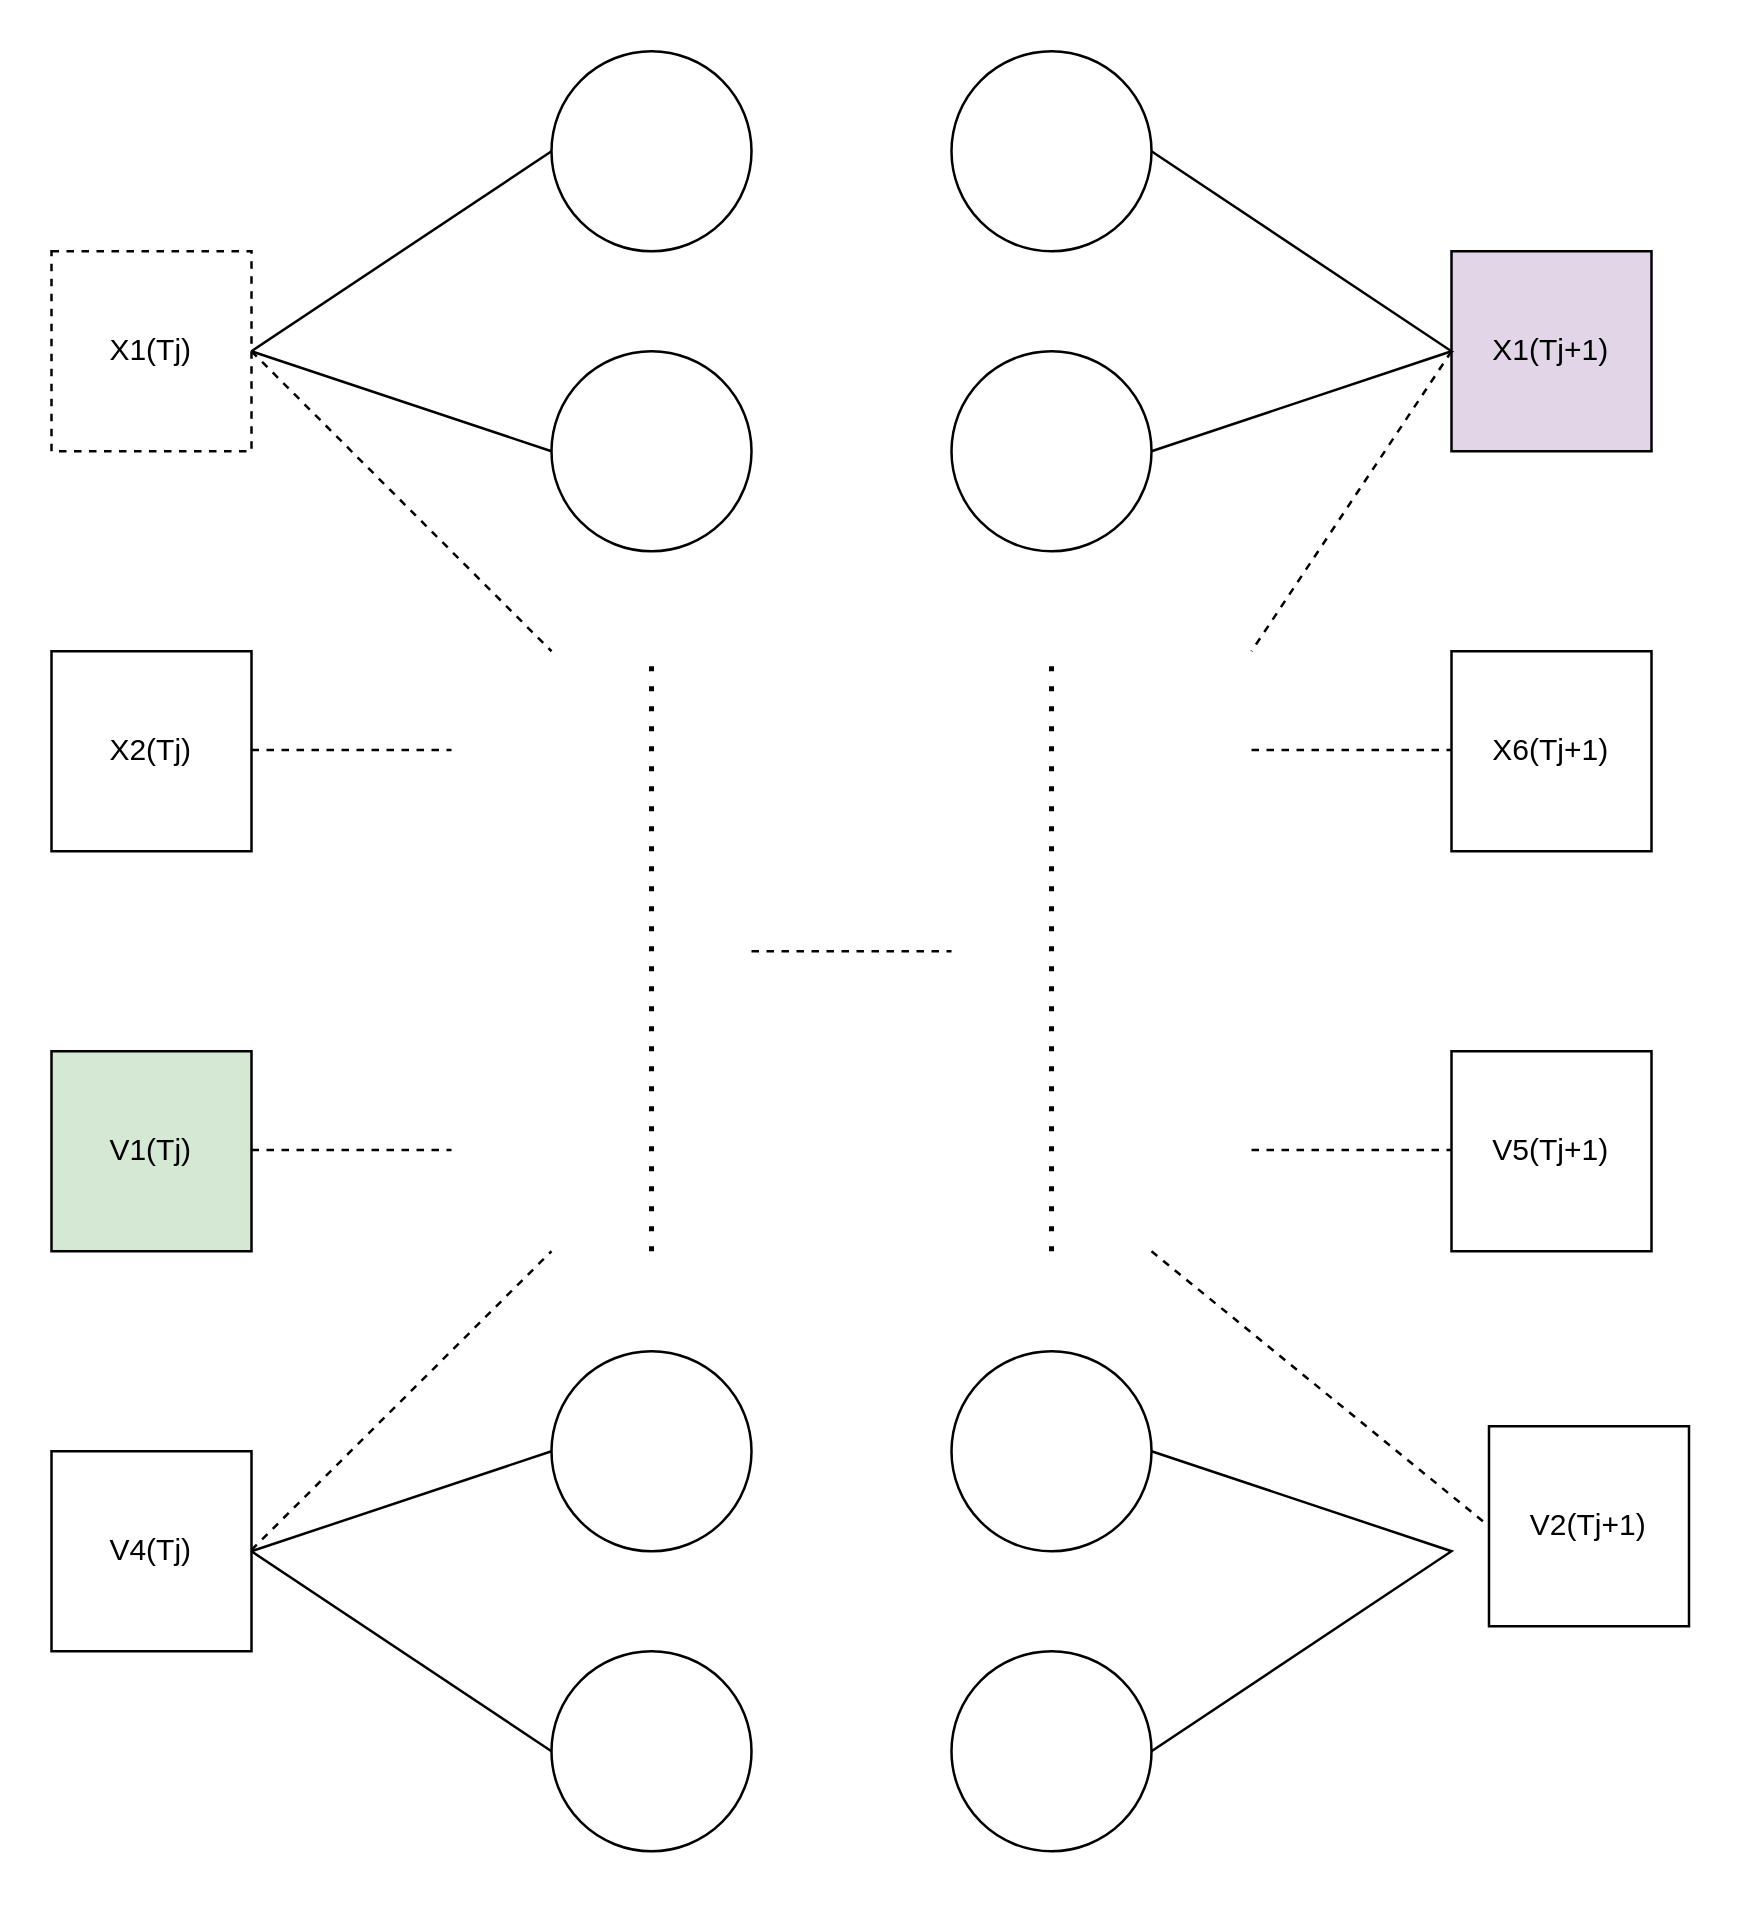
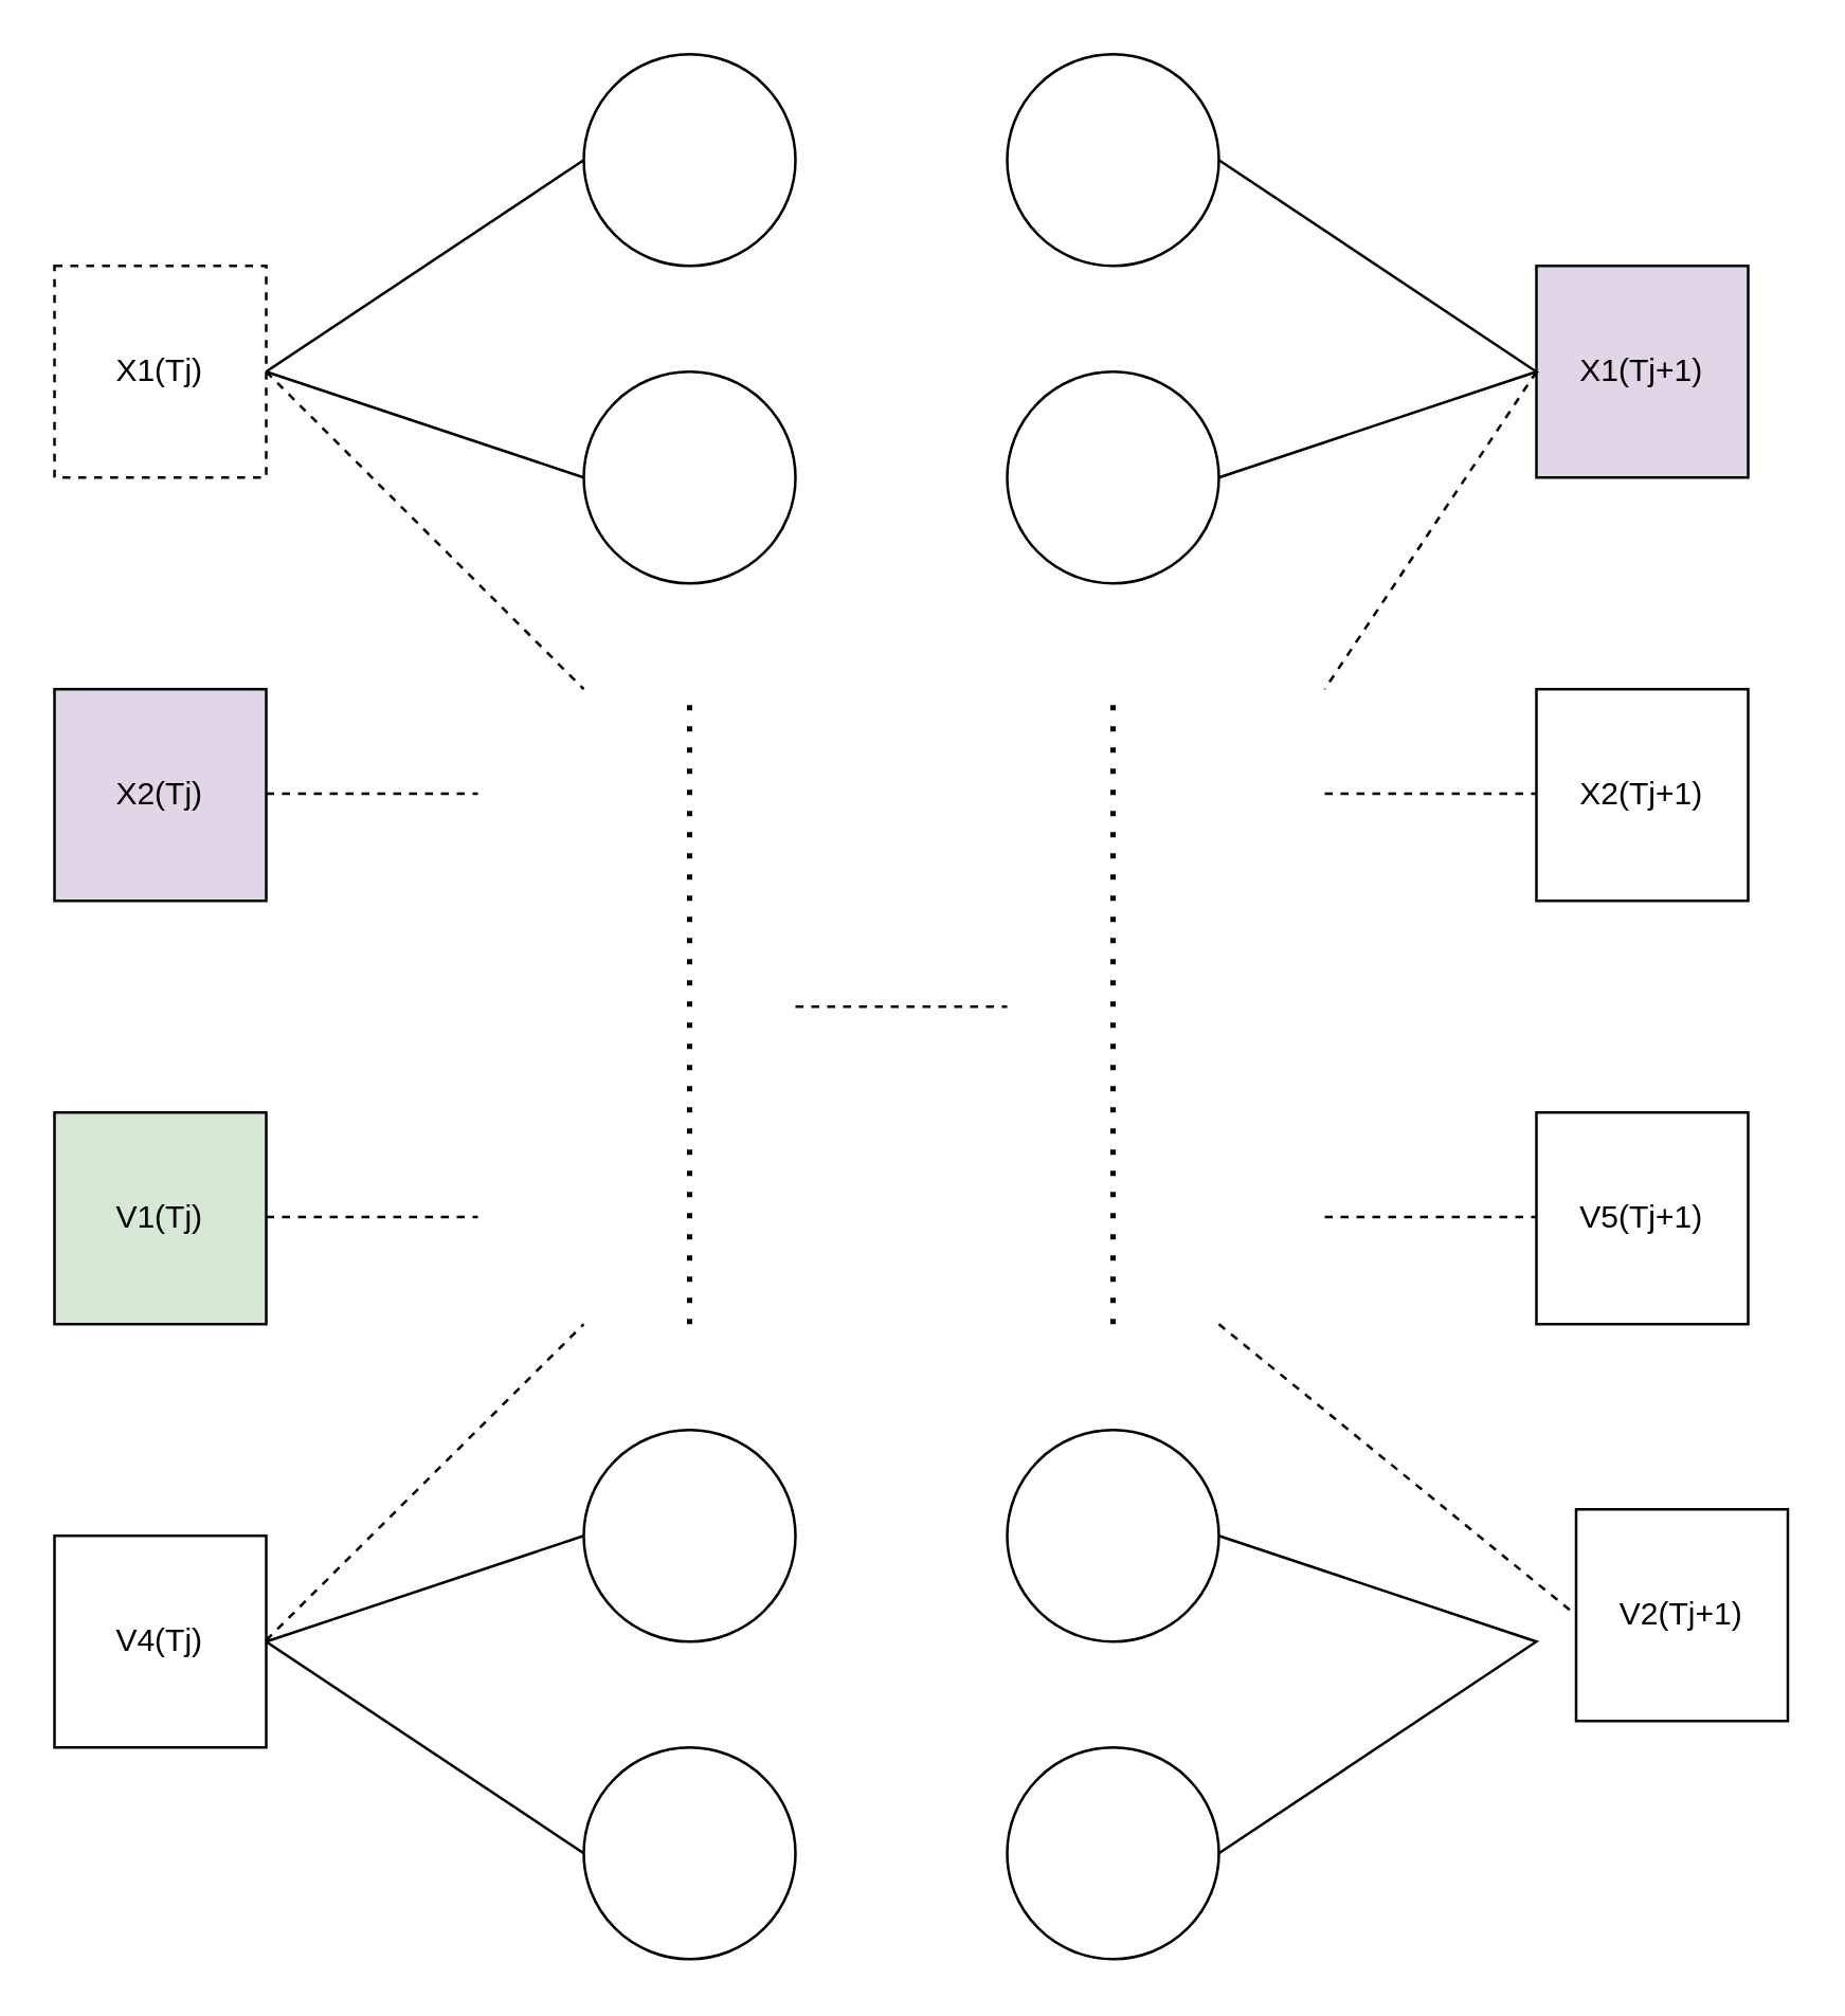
  <mxCell id="0" />
  <mxCell id="1" parent="0" />
  <mxCell id="2" value="" style="ellipse;whiteSpace=wrap;html=1;aspect=fixed;" vertex="1" parent="1"><mxGeometry x="220" y="20" width="80" height="80" as="geometry" /></mxCell>
  <mxCell id="3" value="X1(Tj)" style="whiteSpace=wrap;html=1;aspect=fixed;dashed=1;" vertex="1" parent="1"><mxGeometry x="20" y="100" width="80" height="80" as="geometry" /></mxCell>
- <mxCell id="4" value="X2(Tj)" style="whiteSpace=wrap;html=1;aspect=fixed;" vertex="1" parent="1"><mxGeometry x="20" y="260" width="80" height="80" as="geometry" /></mxCell>
+ <mxCell id="4" value="X2(Tj)" style="whiteSpace=wrap;html=1;aspect=fixed;fillColor=#e1d5e7;" vertex="1" parent="1"><mxGeometry x="20" y="260" width="80" height="80" as="geometry" /></mxCell>
  <mxCell id="5" value="V1(Tj)" style="whiteSpace=wrap;html=1;aspect=fixed;fillColor=#d5e8d4;" vertex="1" parent="1"><mxGeometry x="20" y="420" width="80" height="80" as="geometry" /></mxCell>
  <mxCell id="6" value="V4(Tj)" style="whiteSpace=wrap;html=1;aspect=fixed;" vertex="1" parent="1"><mxGeometry x="20" y="580" width="80" height="80" as="geometry" /></mxCell>
  <mxCell id="7" value="" style="ellipse;whiteSpace=wrap;html=1;aspect=fixed;" vertex="1" parent="1"><mxGeometry x="220" y="140" width="80" height="80" as="geometry" /></mxCell>
  <mxCell id="8" value="" style="ellipse;whiteSpace=wrap;html=1;aspect=fixed;" vertex="1" parent="1"><mxGeometry x="220" y="660" width="80" height="80" as="geometry" /></mxCell>
  <mxCell id="9" value="" style="ellipse;whiteSpace=wrap;html=1;aspect=fixed;" vertex="1" parent="1"><mxGeometry x="220" y="540" width="80" height="80" as="geometry" /></mxCell>
  <mxCell id="10" value="" style="endArrow=none;dashed=1;html=1;dashPattern=1 3;strokeWidth=2;rounded=0;" edge="1" parent="1"><mxGeometry width="50" height="50" relative="1" as="geometry"><mxPoint x="260" y="500" as="sourcePoint" /><mxPoint x="260" y="260" as="targetPoint" /></mxGeometry></mxCell>
  <mxCell id="11" value="" style="endArrow=none;html=1;rounded=0;exitX=1;exitY=0.5;exitDx=0;exitDy=0;entryX=0;entryY=0.5;entryDx=0;entryDy=0;" edge="1" parent="1" source="3" target="2"><mxGeometry width="50" height="50" relative="1" as="geometry"><mxPoint x="110" y="150" as="sourcePoint" /><mxPoint x="160" y="100" as="targetPoint" /></mxGeometry></mxCell>
  <mxCell id="12" value="" style="endArrow=none;dashed=1;html=1;rounded=0;exitX=1;exitY=0.5;exitDx=0;exitDy=0;" edge="1" parent="1" source="3"><mxGeometry width="50" height="50" relative="1" as="geometry"><mxPoint x="120" y="240" as="sourcePoint" /><mxPoint x="220" y="260" as="targetPoint" /></mxGeometry></mxCell>
  <mxCell id="13" value="" style="endArrow=none;dashed=1;html=1;rounded=0;" edge="1" parent="1"><mxGeometry width="50" height="50" relative="1" as="geometry"><mxPoint x="300" y="380" as="sourcePoint" /><mxPoint x="380" y="380" as="targetPoint" /></mxGeometry></mxCell>
  <mxCell id="14" value="" style="ellipse;whiteSpace=wrap;html=1;aspect=fixed;" vertex="1" parent="1"><mxGeometry x="380" y="20" width="80" height="80" as="geometry" /></mxCell>
  <mxCell id="15" value="" style="ellipse;whiteSpace=wrap;html=1;aspect=fixed;" vertex="1" parent="1"><mxGeometry x="380" y="140" width="80" height="80" as="geometry" /></mxCell>
  <mxCell id="16" value="" style="ellipse;whiteSpace=wrap;html=1;aspect=fixed;" vertex="1" parent="1"><mxGeometry x="380" y="660" width="80" height="80" as="geometry" /></mxCell>
  <mxCell id="17" value="" style="ellipse;whiteSpace=wrap;html=1;aspect=fixed;" vertex="1" parent="1"><mxGeometry x="380" y="540" width="80" height="80" as="geometry" /></mxCell>
  <mxCell id="18" value="" style="endArrow=none;dashed=1;html=1;dashPattern=1 3;strokeWidth=2;rounded=0;" edge="1" parent="1"><mxGeometry width="50" height="50" relative="1" as="geometry"><mxPoint x="420" y="500" as="sourcePoint" /><mxPoint x="420" y="260" as="targetPoint" /></mxGeometry></mxCell>
  <mxCell id="19" value="" style="endArrow=none;dashed=1;html=1;rounded=0;" edge="1" parent="1"><mxGeometry width="50" height="50" relative="1" as="geometry"><mxPoint x="500" y="299.5" as="sourcePoint" /><mxPoint x="580" y="299.5" as="targetPoint" /></mxGeometry></mxCell>
  <mxCell id="20" value="" style="endArrow=none;html=1;rounded=0;exitX=1;exitY=0.5;exitDx=0;exitDy=0;entryX=0;entryY=0.5;entryDx=0;entryDy=0;" edge="1" parent="1" source="3" target="7"><mxGeometry width="50" height="50" relative="1" as="geometry"><mxPoint x="370" y="320" as="sourcePoint" /><mxPoint x="420" y="270" as="targetPoint" /></mxGeometry></mxCell>
  <mxCell id="21" value="" style="endArrow=none;dashed=1;html=1;rounded=0;" edge="1" parent="1"><mxGeometry width="50" height="50" relative="1" as="geometry"><mxPoint x="100" y="299.5" as="sourcePoint" /><mxPoint x="180" y="299.5" as="targetPoint" /></mxGeometry></mxCell>
  <mxCell id="22" value="" style="endArrow=none;dashed=1;html=1;rounded=0;" edge="1" parent="1"><mxGeometry width="50" height="50" relative="1" as="geometry"><mxPoint x="100" y="459.5" as="sourcePoint" /><mxPoint x="180" y="459.5" as="targetPoint" /></mxGeometry></mxCell>
  <mxCell id="23" value="" style="endArrow=none;dashed=1;html=1;rounded=0;" edge="1" parent="1"><mxGeometry width="50" height="50" relative="1" as="geometry"><mxPoint x="100" y="619.5" as="sourcePoint" /><mxPoint x="220" y="500" as="targetPoint" /></mxGeometry></mxCell>
  <mxCell id="24" value="" style="endArrow=none;html=1;rounded=0;exitX=1;exitY=0.5;exitDx=0;exitDy=0;entryX=0;entryY=0.5;entryDx=0;entryDy=0;" edge="1" parent="1" source="6" target="9"><mxGeometry width="50" height="50" relative="1" as="geometry"><mxPoint x="370" y="520" as="sourcePoint" /><mxPoint x="420" y="470" as="targetPoint" /></mxGeometry></mxCell>
  <mxCell id="25" value="" style="endArrow=none;html=1;rounded=0;exitX=1;exitY=0.5;exitDx=0;exitDy=0;entryX=0;entryY=0.5;entryDx=0;entryDy=0;" edge="1" parent="1" source="6" target="8"><mxGeometry width="50" height="50" relative="1" as="geometry"><mxPoint x="120" y="710" as="sourcePoint" /><mxPoint x="170" y="660" as="targetPoint" /></mxGeometry></mxCell>
  <mxCell id="26" value="X1(Tj+1)" style="whiteSpace=wrap;html=1;aspect=fixed;fillColor=#e1d5e7;" vertex="1" parent="1"><mxGeometry x="580" y="100" width="80" height="80" as="geometry" /></mxCell>
- <mxCell id="27" value="X6(Tj+1)" style="whiteSpace=wrap;html=1;aspect=fixed;" vertex="1" parent="1"><mxGeometry x="580" y="260" width="80" height="80" as="geometry" /></mxCell>
+ <mxCell id="27" value="X2(Tj+1)" style="whiteSpace=wrap;html=1;aspect=fixed;" vertex="1" parent="1"><mxGeometry x="580" y="260" width="80" height="80" as="geometry" /></mxCell>
  <mxCell id="28" value="V5(Tj+1)" style="whiteSpace=wrap;html=1;aspect=fixed;" vertex="1" parent="1"><mxGeometry x="580" y="420" width="80" height="80" as="geometry" /></mxCell>
  <mxCell id="29" value="V2(Tj+1)" style="whiteSpace=wrap;html=1;aspect=fixed;" vertex="1" parent="1"><mxGeometry x="595" y="570" width="80" height="80" as="geometry" /></mxCell>
  <mxCell id="30" value="" style="endArrow=none;dashed=1;html=1;rounded=0;" edge="1" parent="1"><mxGeometry width="50" height="50" relative="1" as="geometry"><mxPoint x="500" y="459.5" as="sourcePoint" /><mxPoint x="580" y="459.5" as="targetPoint" /></mxGeometry></mxCell>
  <mxCell id="31" value="" style="endArrow=none;html=1;rounded=0;entryX=1;entryY=0.5;entryDx=0;entryDy=0;exitX=1;exitY=0.5;exitDx=0;exitDy=0;" edge="1" parent="1" source="15" target="14"><mxGeometry width="50" height="50" relative="1" as="geometry"><mxPoint x="480" y="130" as="sourcePoint" /><mxPoint x="530" y="80" as="targetPoint" /><Array as="points"><mxPoint x="580" y="140" /></Array></mxGeometry></mxCell>
  <mxCell id="32" value="" style="endArrow=none;html=1;rounded=0;entryX=1;entryY=0.5;entryDx=0;entryDy=0;exitX=1;exitY=0.5;exitDx=0;exitDy=0;" edge="1" parent="1" source="16" target="17"><mxGeometry width="50" height="50" relative="1" as="geometry"><mxPoint x="480" y="645" as="sourcePoint" /><mxPoint x="530" y="595" as="targetPoint" /><Array as="points"><mxPoint x="580" y="620" /></Array></mxGeometry></mxCell>
  <mxCell id="33" value="" style="endArrow=none;dashed=1;html=1;rounded=0;" edge="1" parent="1"><mxGeometry width="50" height="50" relative="1" as="geometry"><mxPoint x="580" y="140" as="sourcePoint" /><mxPoint x="500" y="260" as="targetPoint" /></mxGeometry></mxCell>
  <mxCell id="34" value="" style="endArrow=none;dashed=1;html=1;rounded=0;entryX=0;entryY=0.5;entryDx=0;entryDy=0;" edge="1" parent="1" target="29"><mxGeometry width="50" height="50" relative="1" as="geometry"><mxPoint x="460" y="500" as="sourcePoint" /><mxPoint x="420" y="470" as="targetPoint" /></mxGeometry></mxCell>
